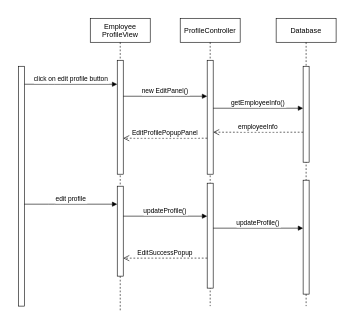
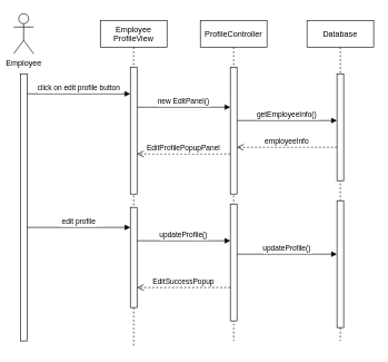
  <mxCell id="0" />
  <mxCell id="1" parent="0" />
  <mxCell id="2" value="Employee&#10;ProfileView" style="shape=umlLifeline;perimeter=lifelinePerimeter;container=1;collapsible=0;recursiveResize=0;rounded=0;shadow=0;strokeWidth=1;" vertex="1" parent="1"><mxGeometry x="150" y="30" width="100" height="490" as="geometry" /></mxCell>
  <mxCell id="3" value="" style="points=[];perimeter=orthogonalPerimeter;rounded=0;shadow=0;strokeWidth=1;" vertex="1" parent="2"><mxGeometry x="45" y="70" width="10" height="190" as="geometry" /></mxCell>
  <mxCell id="4" value="" style="points=[];perimeter=orthogonalPerimeter;rounded=0;shadow=0;strokeWidth=1;" vertex="1" parent="2"><mxGeometry x="45" y="280" width="10" height="150" as="geometry" /></mxCell>
  <mxCell id="5" value="ProfileController" style="shape=umlLifeline;perimeter=lifelinePerimeter;container=1;collapsible=0;recursiveResize=0;rounded=0;shadow=0;strokeWidth=1;" vertex="1" parent="1"><mxGeometry x="300" y="30" width="100" height="480" as="geometry" /></mxCell>
  <mxCell id="6" value="" style="points=[];perimeter=orthogonalPerimeter;rounded=0;shadow=0;strokeWidth=1;" vertex="1" parent="5"><mxGeometry x="45" y="70" width="10" height="190" as="geometry" /></mxCell>
  <mxCell id="7" value="" style="points=[];perimeter=orthogonalPerimeter;rounded=0;shadow=0;strokeWidth=1;" vertex="1" parent="5"><mxGeometry x="45" y="275" width="10" height="175" as="geometry" /></mxCell>
+ <mxCell id="8" value="Employee" style="shape=umlActor;verticalLabelPosition=bottom;verticalAlign=top;html=1;outlineConnect=0;" vertex="1" parent="1"><mxGeometry x="20" y="20" width="30" height="60" as="geometry" /></mxCell>
  <mxCell id="9" value="Database" style="shape=umlLifeline;perimeter=lifelinePerimeter;container=1;collapsible=0;recursiveResize=0;rounded=0;shadow=0;strokeWidth=1;" vertex="1" parent="1"><mxGeometry x="460" y="30" width="100" height="480" as="geometry" /></mxCell>
  <mxCell id="10" value="" style="points=[];perimeter=orthogonalPerimeter;rounded=0;shadow=0;strokeWidth=1;" vertex="1" parent="9"><mxGeometry x="45" y="80" width="10" height="160" as="geometry" /></mxCell>
  <mxCell id="11" value="click on edit profile button" style="verticalAlign=bottom;endArrow=block;shadow=0;strokeWidth=1;" edge="1" parent="1" source="12" target="3"><mxGeometry relative="1" as="geometry"><mxPoint x="175" y="480" as="sourcePoint" /><mxPoint x="200" y="140" as="targetPoint" /><Array as="points"><mxPoint x="90" y="140" /></Array></mxGeometry></mxCell>
  <mxCell id="12" value="" style="points=[];perimeter=orthogonalPerimeter;rounded=0;shadow=0;strokeWidth=1;" vertex="1" parent="1"><mxGeometry x="30" y="110" width="10" height="400" as="geometry" /></mxCell>
  <mxCell id="13" value="new EditPanel()" style="verticalAlign=bottom;endArrow=block;shadow=0;strokeWidth=1;" edge="1" parent="1" source="3" target="6"><mxGeometry relative="1" as="geometry"><mxPoint x="175" y="480" as="sourcePoint" /><mxPoint x="300" y="410" as="targetPoint" /><Array as="points"><mxPoint x="300" y="160" /></Array></mxGeometry></mxCell>
  <mxCell id="14" value="getEmployeeInfo()" style="verticalAlign=bottom;endArrow=block;shadow=0;strokeWidth=1;" edge="1" parent="1" source="6" target="10"><mxGeometry relative="1" as="geometry"><mxPoint x="355" y="200" as="sourcePoint" /><mxPoint x="495" y="200" as="targetPoint" /><Array as="points"><mxPoint x="440" y="180" /></Array></mxGeometry></mxCell>
  <mxCell id="15" value="employeeInfo" style="verticalAlign=bottom;endArrow=open;dashed=1;endSize=8;shadow=0;strokeWidth=1;" edge="1" parent="1" source="10" target="6"><mxGeometry relative="1" as="geometry"><mxPoint x="330" y="480" as="targetPoint" /><mxPoint x="420" y="500" as="sourcePoint" /><Array as="points"><mxPoint x="410" y="220" /></Array></mxGeometry></mxCell>
  <mxCell id="16" value="EditProfilePopupPanel" style="verticalAlign=bottom;endArrow=open;dashed=1;endSize=8;shadow=0;strokeWidth=1;" edge="1" parent="1" source="6" target="3"><mxGeometry relative="1" as="geometry"><mxPoint x="200" y="230" as="targetPoint" /><mxPoint x="350" y="230" as="sourcePoint" /><Array as="points"><mxPoint x="255" y="230" /></Array></mxGeometry></mxCell>
  <mxCell id="17" value="edit profile" style="verticalAlign=bottom;endArrow=block;shadow=0;strokeWidth=1;" edge="1" parent="1"><mxGeometry relative="1" as="geometry"><mxPoint x="40" y="340" as="sourcePoint" /><mxPoint x="195" y="340" as="targetPoint" /><Array as="points"><mxPoint x="90" y="340" /></Array></mxGeometry></mxCell>
  <mxCell id="18" value="" style="points=[];perimeter=orthogonalPerimeter;rounded=0;shadow=0;strokeWidth=1;" vertex="1" parent="1"><mxGeometry x="505" y="300" width="10" height="190" as="geometry" /></mxCell>
  <mxCell id="19" value="updateProfile()" style="verticalAlign=bottom;endArrow=block;shadow=0;strokeWidth=1;" edge="1" parent="1" source="4" target="7"><mxGeometry relative="1" as="geometry"><mxPoint x="210" y="380" as="sourcePoint" /><mxPoint x="350" y="380" as="targetPoint" /><Array as="points"><mxPoint x="305" y="360" /></Array></mxGeometry></mxCell>
  <mxCell id="20" value="updateProfile()" style="verticalAlign=bottom;endArrow=block;shadow=0;strokeWidth=1;" edge="1" parent="1" source="7" target="18"><mxGeometry relative="1" as="geometry"><mxPoint x="355" y="370" as="sourcePoint" /><mxPoint x="495" y="370" as="targetPoint" /><Array as="points"><mxPoint x="455" y="380" /></Array></mxGeometry></mxCell>
  <mxCell id="21" value="EditSuccessPopup" style="verticalAlign=bottom;endArrow=open;dashed=1;endSize=8;shadow=0;strokeWidth=1;exitX=0;exitY=0.714;exitDx=0;exitDy=0;exitPerimeter=0;" edge="1" parent="1" source="7" target="4"><mxGeometry relative="1" as="geometry"><mxPoint x="210" y="430" as="targetPoint" /><mxPoint x="340" y="430" as="sourcePoint" /><Array as="points"><mxPoint x="260" y="430" /></Array></mxGeometry></mxCell>
